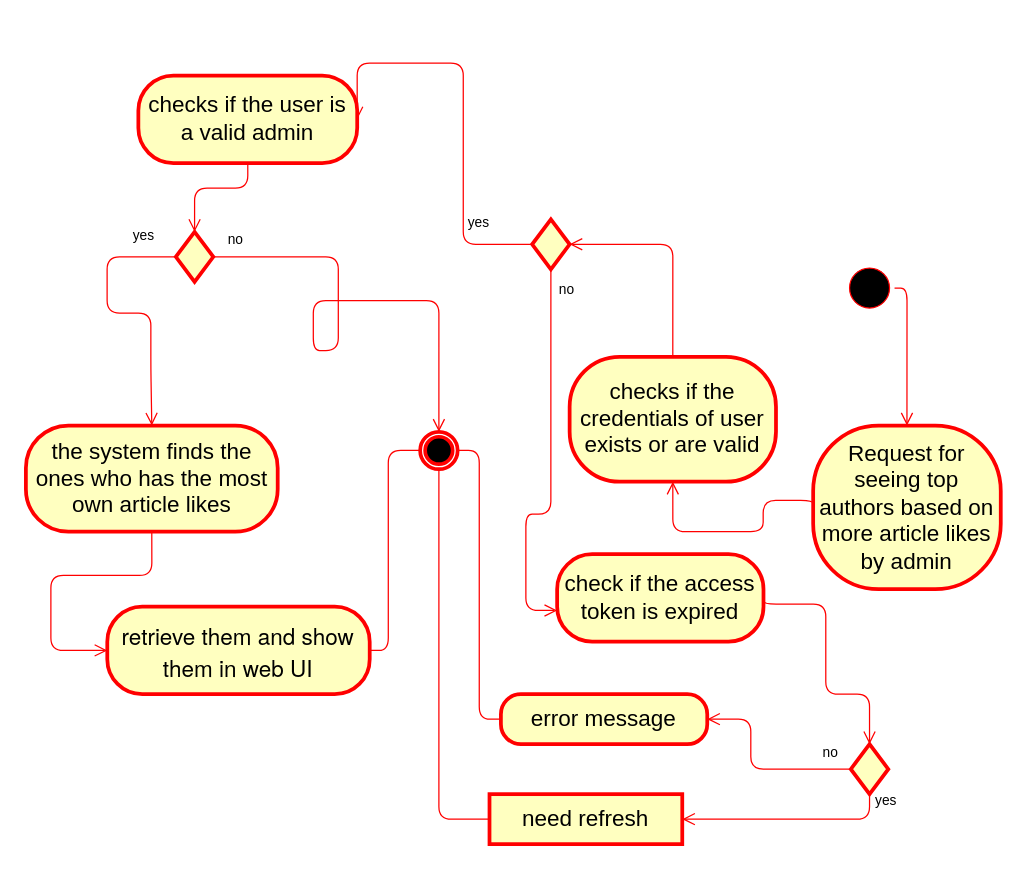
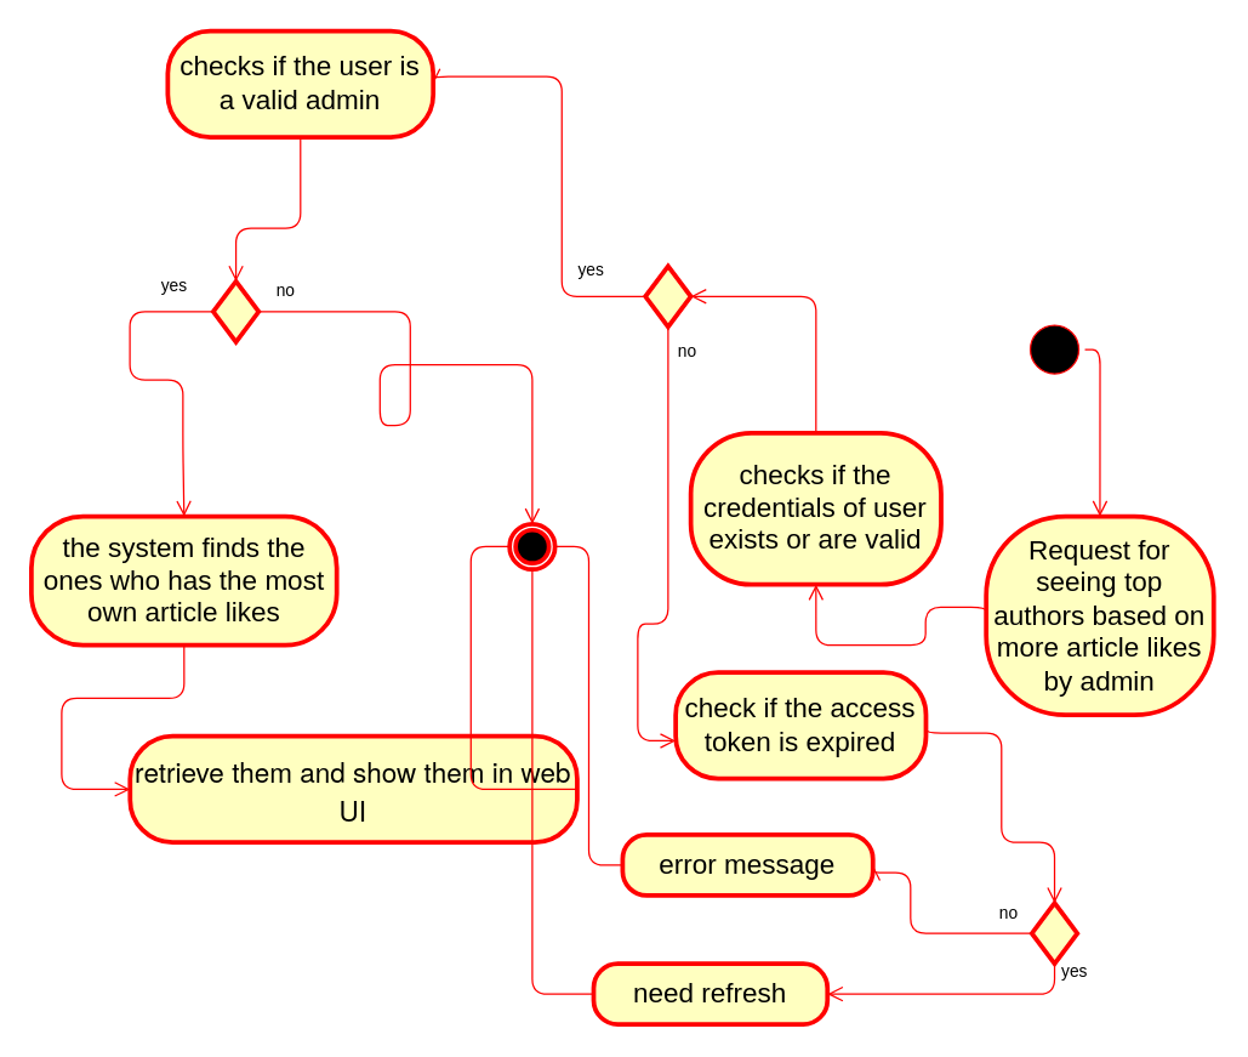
  <mxCell id="0" />
  <mxCell id="1" parent="0" />
  <mxCell id="2" value="the system finds the ones who has the most own article likes" style="rounded=1;whiteSpace=wrap;html=1;arcSize=40;fontColor=#000000;fillColor=#ffffc0;strokeColor=#ff0000;strokeWidth=3;fontSize=18;" vertex="1" parent="1"><mxGeometry x="20" y="340" width="201.5" height="85" as="geometry" /></mxCell>
  <mxCell id="3" value="" style="edgeStyle=orthogonalEdgeStyle;html=1;verticalAlign=bottom;endArrow=open;endSize=8;strokeColor=#ff0000;fontSize=18;startArrow=none;exitX=0.5;exitY=1;exitDx=0;exitDy=0;entryX=0;entryY=0.5;entryDx=0;entryDy=0;" edge="1" parent="1" source="2" target="4"><mxGeometry relative="1" as="geometry"><mxPoint x="135" y="246" as="targetPoint" /><mxPoint x="270.5" y="178" as="sourcePoint" /><Array as="points"><mxPoint x="121" y="460" /><mxPoint x="40" y="460" /><mxPoint x="40" y="520" /></Array></mxGeometry></mxCell>
- <mxCell id="4" value="&lt;p style=&quot;margin: 0px; font-variant-numeric: normal; font-variant-east-asian: normal; font-variant-alternates: normal; font-size-adjust: none; font-kerning: auto; font-optical-sizing: auto; font-feature-settings: normal; font-variation-settings: normal; font-variant-position: normal; font-stretch: normal; line-height: normal; font-family: &amp;quot;Helvetica Neue&amp;quot;;&quot; class=&quot;p1&quot;&gt;retrieve them and show them in web UI&lt;/p&gt;" style="rounded=1;whiteSpace=wrap;html=1;arcSize=40;fontColor=#000000;fillColor=#ffffc0;strokeColor=#ff0000;strokeWidth=3;fontFamily=Helvetica;fontSize=18;align=center;" vertex="1" parent="1"><mxGeometry x="85.13" y="485" width="210" height="70" as="geometry" /></mxCell>
+ <mxCell id="4" value="&lt;p style=&quot;margin: 0px; font-variant-numeric: normal; font-variant-east-asian: normal; font-variant-alternates: normal; font-size-adjust: none; font-kerning: auto; font-optical-sizing: auto; font-feature-settings: normal; font-variation-settings: normal; font-variant-position: normal; font-stretch: normal; line-height: normal; font-family: &amp;quot;Helvetica Neue&amp;quot;;&quot; class=&quot;p1&quot;&gt;retrieve them and show them in web UI&lt;/p&gt;" style="rounded=1;whiteSpace=wrap;html=1;arcSize=40;fontColor=#000000;fillColor=#ffffc0;strokeColor=#ff0000;strokeWidth=3;fontFamily=Helvetica;fontSize=18;align=center;" vertex="1" parent="1"><mxGeometry x="85.13" y="485" width="295" height="70" as="geometry" /></mxCell>
  <mxCell id="5" value="" style="ellipse;html=1;shape=endState;fillColor=#000000;strokeColor=#ff0000;strokeWidth=3;fontFamily=Helvetica;fontSize=8;fontColor=#FFFFFF;" vertex="1" parent="1"><mxGeometry x="335.5" y="345" width="30" height="30" as="geometry" /></mxCell>
  <mxCell id="6" value="" style="ellipse;html=1;shape=startState;fillColor=#000000;strokeColor=#ff0000;" vertex="1" parent="1"><mxGeometry x="675.12" y="210" width="40" height="40" as="geometry" /></mxCell>
  <mxCell id="7" value="" style="edgeStyle=orthogonalEdgeStyle;html=1;verticalAlign=bottom;endArrow=open;endSize=8;strokeColor=#ff0000;entryX=0.5;entryY=0;entryDx=0;entryDy=0;exitX=1;exitY=0.5;exitDx=0;exitDy=0;" edge="1" parent="1" source="6" target="8"><mxGeometry relative="1" as="geometry"><mxPoint x="440.62" y="297" as="targetPoint" /><mxPoint x="460.62" y="215" as="sourcePoint" /></mxGeometry></mxCell>
  <mxCell id="8" value="&lt;span style=&quot;font-size: 18px;&quot;&gt;Request for seeing top authors based on more article likes by admin&lt;/span&gt;" style="rounded=1;whiteSpace=wrap;html=1;arcSize=40;fontColor=#000000;fillColor=#ffffc0;strokeColor=#ff0000;strokeWidth=3;" vertex="1" parent="1"><mxGeometry x="650" y="340" width="150.12" height="131" as="geometry" /></mxCell>
  <mxCell id="9" value="" style="edgeStyle=orthogonalEdgeStyle;html=1;verticalAlign=bottom;endArrow=open;endSize=8;strokeColor=#ff0000;entryX=0.5;entryY=1;entryDx=0;entryDy=0;exitX=0;exitY=0.5;exitDx=0;exitDy=0;" edge="1" parent="1" source="8" target="10"><mxGeometry relative="1" as="geometry"><mxPoint x="279.62" y="327" as="targetPoint" /><Array as="points"><mxPoint x="610" y="400" /><mxPoint x="610" y="425" /><mxPoint x="538" y="425" /></Array></mxGeometry></mxCell>
  <mxCell id="10" value="checks if the credentials of user exists or are valid" style="rounded=1;whiteSpace=wrap;html=1;arcSize=40;fontColor=#000000;fillColor=#ffffc0;strokeColor=#ff0000;strokeWidth=3;fontSize=18;" vertex="1" parent="1"><mxGeometry x="455.12" y="285" width="165.13" height="100" as="geometry" /></mxCell>
  <mxCell id="11" value="" style="rhombus;whiteSpace=wrap;html=1;fillColor=#ffffc0;strokeColor=#ff0000;strokeWidth=3;fontSize=18;" vertex="1" parent="1"><mxGeometry x="425.12" y="175" width="30" height="40" as="geometry" /></mxCell>
  <mxCell id="12" value="no" style="edgeStyle=orthogonalEdgeStyle;html=1;align=left;verticalAlign=bottom;endArrow=open;endSize=8;strokeColor=#ff0000;exitX=0.5;exitY=1;exitDx=0;exitDy=0;labelBackgroundColor=none;entryX=0;entryY=0.5;entryDx=0;entryDy=0;" edge="1" parent="1" source="11"><mxGeometry x="-0.84" y="5" relative="1" as="geometry"><mxPoint x="445.12" y="488" as="targetPoint" /><mxPoint x="440.12" y="225" as="sourcePoint" /><Array as="points"><mxPoint x="440.12" y="411" /><mxPoint x="420.12" y="411" /><mxPoint x="420.12" y="488" /></Array><mxPoint as="offset" /></mxGeometry></mxCell>
  <mxCell id="13" value="" style="edgeStyle=orthogonalEdgeStyle;html=1;verticalAlign=bottom;endArrow=open;endSize=8;strokeColor=#ff0000;entryX=1;entryY=0.5;entryDx=0;entryDy=0;exitX=0.5;exitY=0;exitDx=0;exitDy=0;" edge="1" parent="1" source="10" target="11"><mxGeometry relative="1" as="geometry"><mxPoint x="382.63" y="315.95" as="targetPoint" /><Array as="points"><mxPoint x="538" y="195" /></Array><mxPoint x="540.12" y="303" as="sourcePoint" /></mxGeometry></mxCell>
  <mxCell id="14" value="check if the access token is expired" style="rounded=1;whiteSpace=wrap;html=1;arcSize=40;fontColor=#000000;fillColor=#ffffc0;strokeColor=#ff0000;strokeWidth=3;fontSize=18;" vertex="1" parent="1"><mxGeometry x="445.12" y="443" width="165.13" height="70" as="geometry" /></mxCell>
  <mxCell id="15" value="" style="rhombus;whiteSpace=wrap;html=1;fillColor=#ffffc0;strokeColor=#ff0000;strokeWidth=3;fontSize=18;" vertex="1" parent="1"><mxGeometry x="680.12" y="595" width="30" height="40" as="geometry" /></mxCell>
  <mxCell id="16" value="yes" style="edgeStyle=orthogonalEdgeStyle;html=1;align=left;verticalAlign=bottom;endArrow=open;endSize=8;strokeColor=#ff0000;exitX=0.5;exitY=1;exitDx=0;exitDy=0;labelBackgroundColor=none;entryX=1;entryY=0.5;entryDx=0;entryDy=0;" edge="1" parent="1" source="15" target="20"><mxGeometry x="-0.83" y="3" relative="1" as="geometry"><mxPoint x="767.25" y="752.93" as="targetPoint" /><mxPoint x="954" y="842.55" as="sourcePoint" /><Array as="points"><mxPoint x="695.12" y="655" /></Array><mxPoint as="offset" /></mxGeometry></mxCell>
  <mxCell id="17" value="no" style="edgeStyle=orthogonalEdgeStyle;html=1;align=left;verticalAlign=top;endArrow=open;endSize=8;strokeColor=#ff0000;exitX=0;exitY=0.5;exitDx=0;exitDy=0;labelBackgroundColor=none;entryX=1;entryY=0.5;entryDx=0;entryDy=0;" edge="1" parent="1" source="15" target="19"><mxGeometry x="-0.689" y="-26" relative="1" as="geometry"><mxPoint x="500.12" y="633" as="targetPoint" /><mxPoint x="937.12" y="878.93" as="sourcePoint" /><mxPoint as="offset" /><Array as="points"><mxPoint x="600.12" y="615" /><mxPoint x="600.12" y="575" /></Array></mxGeometry></mxCell>
  <mxCell id="18" value="" style="edgeStyle=orthogonalEdgeStyle;html=1;verticalAlign=bottom;endArrow=open;endSize=8;strokeColor=#ff0000;entryX=0.5;entryY=0;entryDx=0;entryDy=0;exitX=1;exitY=0.5;exitDx=0;exitDy=0;" edge="1" parent="1" source="14" target="15"><mxGeometry relative="1" as="geometry"><mxPoint x="704.76" y="585.88" as="targetPoint" /><Array as="points"><mxPoint x="610.12" y="483" /><mxPoint x="660.12" y="483" /><mxPoint x="660.12" y="555" /><mxPoint x="695.12" y="555" /></Array><mxPoint x="684.25" y="601.93" as="sourcePoint" /></mxGeometry></mxCell>
- <mxCell id="19" value="error message" style="rounded=1;whiteSpace=wrap;html=1;arcSize=40;fontColor=#000000;fillColor=#ffffc0;strokeColor=#ff0000;strokeWidth=3;fontSize=18;" vertex="1" parent="1"><mxGeometry x="400.12" y="555" width="165.13" height="40" as="geometry" /></mxCell>
- <mxCell id="20" value="need refresh" style="whiteSpace=wrap;html=1;arcSize=40;fontColor=#000000;fillColor=#ffffc0;strokeColor=#ff0000;strokeWidth=3;fontSize=18;rounded=0;" vertex="1" parent="1"><mxGeometry x="391" y="635" width="154.25" height="40" as="geometry" /></mxCell>
+ <mxCell id="19" value="error message" style="rounded=1;whiteSpace=wrap;html=1;arcSize=40;fontColor=#000000;fillColor=#ffffc0;strokeColor=#ff0000;strokeWidth=3;fontSize=18;" vertex="1" parent="1"><mxGeometry x="410.12" y="550" width="165.13" height="40" as="geometry" /></mxCell>
+ <mxCell id="20" value="need refresh" style="rounded=1;whiteSpace=wrap;html=1;arcSize=40;fontColor=#000000;fillColor=#ffffc0;strokeColor=#ff0000;strokeWidth=3;fontSize=18;" vertex="1" parent="1"><mxGeometry x="391" y="635" width="154.25" height="40" as="geometry" /></mxCell>
  <mxCell id="21" value="yes" style="edgeStyle=orthogonalEdgeStyle;html=1;align=left;verticalAlign=top;endArrow=open;endSize=8;strokeColor=#ff0000;exitX=0;exitY=0.5;exitDx=0;exitDy=0;labelBackgroundColor=none;entryX=1;entryY=0.5;entryDx=0;entryDy=0;" edge="1" parent="1" source="11" target="25"><mxGeometry x="-0.681" y="-30" relative="1" as="geometry"><mxPoint x="327" y="170" as="targetPoint" /><mxPoint x="430.5" y="175" as="sourcePoint" /><mxPoint as="offset" /><Array as="points"><mxPoint x="370" y="195" /><mxPoint x="370" y="50" /></Array></mxGeometry></mxCell>
  <mxCell id="22" value="" style="edgeStyle=orthogonalEdgeStyle;html=1;verticalAlign=bottom;endArrow=none;endSize=8;strokeColor=#ff0000;labelBackgroundColor=none;fontFamily=Helvetica;fontSize=18;fontColor=#FFFFFF;exitX=0;exitY=0.5;exitDx=0;exitDy=0;entryX=1;entryY=0.5;entryDx=0;entryDy=0;" edge="1" parent="1" source="19" target="5"><mxGeometry relative="1" as="geometry"><mxPoint x="382" y="395" as="targetPoint" /><mxPoint x="315.5" y="440" as="sourcePoint" /></mxGeometry></mxCell>
  <mxCell id="23" value="" style="edgeStyle=orthogonalEdgeStyle;html=1;verticalAlign=bottom;endArrow=none;endSize=8;strokeColor=#ff0000;labelBackgroundColor=none;fontFamily=Helvetica;fontSize=18;fontColor=#FFFFFF;exitX=0;exitY=0.5;exitDx=0;exitDy=0;entryX=0.5;entryY=1;entryDx=0;entryDy=0;" edge="1" parent="1" source="20" target="5"><mxGeometry relative="1" as="geometry"><mxPoint x="305.5" y="370.5" as="targetPoint" /><mxPoint x="340.12" y="585.5" as="sourcePoint" /><Array as="points"><mxPoint x="351" y="655" /></Array></mxGeometry></mxCell>
  <mxCell id="24" value="" style="edgeStyle=orthogonalEdgeStyle;html=1;verticalAlign=bottom;endArrow=none;endSize=8;strokeColor=#ff0000;labelBackgroundColor=none;fontFamily=Helvetica;fontSize=18;fontColor=#FFFFFF;exitX=0;exitY=0.5;exitDx=0;exitDy=0;entryX=1;entryY=0.5;entryDx=0;entryDy=0;" edge="1" parent="1" source="5" target="4"><mxGeometry relative="1" as="geometry"><mxPoint x="190.03" y="440" as="targetPoint" /><mxPoint x="224.65" y="655" as="sourcePoint" /><Array as="points"><mxPoint x="310" y="360" /><mxPoint x="310" y="520" /></Array></mxGeometry></mxCell>
- <mxCell id="25" value="checks if the user is a valid admin" style="rounded=1;whiteSpace=wrap;html=1;arcSize=40;fontColor=#000000;fillColor=#ffffc0;strokeColor=#ff0000;strokeWidth=3;fontSize=18;" vertex="1" parent="1"><mxGeometry x="110" y="60" width="175.13" height="70" as="geometry" /></mxCell>
+ <mxCell id="25" value="checks if the user is a valid admin" style="rounded=1;whiteSpace=wrap;html=1;arcSize=40;fontColor=#000000;fillColor=#ffffc0;strokeColor=#ff0000;strokeWidth=3;fontSize=18;" vertex="1" parent="1"><mxGeometry x="110" y="20" width="175.13" height="70" as="geometry" /></mxCell>
  <mxCell id="26" value="" style="rhombus;whiteSpace=wrap;html=1;fillColor=#ffffc0;strokeColor=#ff0000;strokeWidth=3;fontSize=18;" vertex="1" parent="1"><mxGeometry x="139.99" y="185" width="30" height="40" as="geometry" /></mxCell>
  <mxCell id="27" value="" style="edgeStyle=orthogonalEdgeStyle;html=1;verticalAlign=bottom;endArrow=open;endSize=8;strokeColor=#ff0000;entryX=0.5;entryY=0;entryDx=0;entryDy=0;exitX=0.5;exitY=1;exitDx=0;exitDy=0;" edge="1" parent="1" source="25" target="26"><mxGeometry relative="1" as="geometry"><mxPoint x="97.5" y="325.95" as="targetPoint" /><Array as="points"><mxPoint x="198" y="150" /><mxPoint x="155" y="150" /></Array><mxPoint x="278.055" y="295" as="sourcePoint" /></mxGeometry></mxCell>
  <mxCell id="28" value="yes" style="edgeStyle=orthogonalEdgeStyle;html=1;align=left;verticalAlign=top;endArrow=open;endSize=8;strokeColor=#ff0000;exitX=0;exitY=0.5;exitDx=0;exitDy=0;labelBackgroundColor=none;entryX=0.5;entryY=0;entryDx=0;entryDy=0;" edge="1" parent="1" source="26" target="2"><mxGeometry x="-0.681" y="-30" relative="1" as="geometry"><mxPoint x="250" y="300" as="targetPoint" /><mxPoint x="145.37" y="185" as="sourcePoint" /><mxPoint as="offset" /><Array as="points"><mxPoint x="85" y="205" /><mxPoint x="85" y="250" /><mxPoint x="120" y="250" /><mxPoint x="120" y="295" /></Array></mxGeometry></mxCell>
  <mxCell id="29" value="no" style="edgeStyle=orthogonalEdgeStyle;html=1;align=left;verticalAlign=bottom;endArrow=open;endSize=8;strokeColor=#ff0000;exitX=1;exitY=0.5;exitDx=0;exitDy=0;labelBackgroundColor=none;entryX=0.5;entryY=0;entryDx=0;entryDy=0;" edge="1" parent="1" source="26" target="5"><mxGeometry x="-0.955" y="5" relative="1" as="geometry"><mxPoint x="274.96" y="443" as="targetPoint" /><mxPoint x="269.96" y="170" as="sourcePoint" /><Array as="points"><mxPoint x="270" y="205" /><mxPoint x="270" y="280" /><mxPoint x="250" y="280" /><mxPoint x="250" y="240" /><mxPoint x="350" y="240" /></Array><mxPoint as="offset" /></mxGeometry></mxCell>
